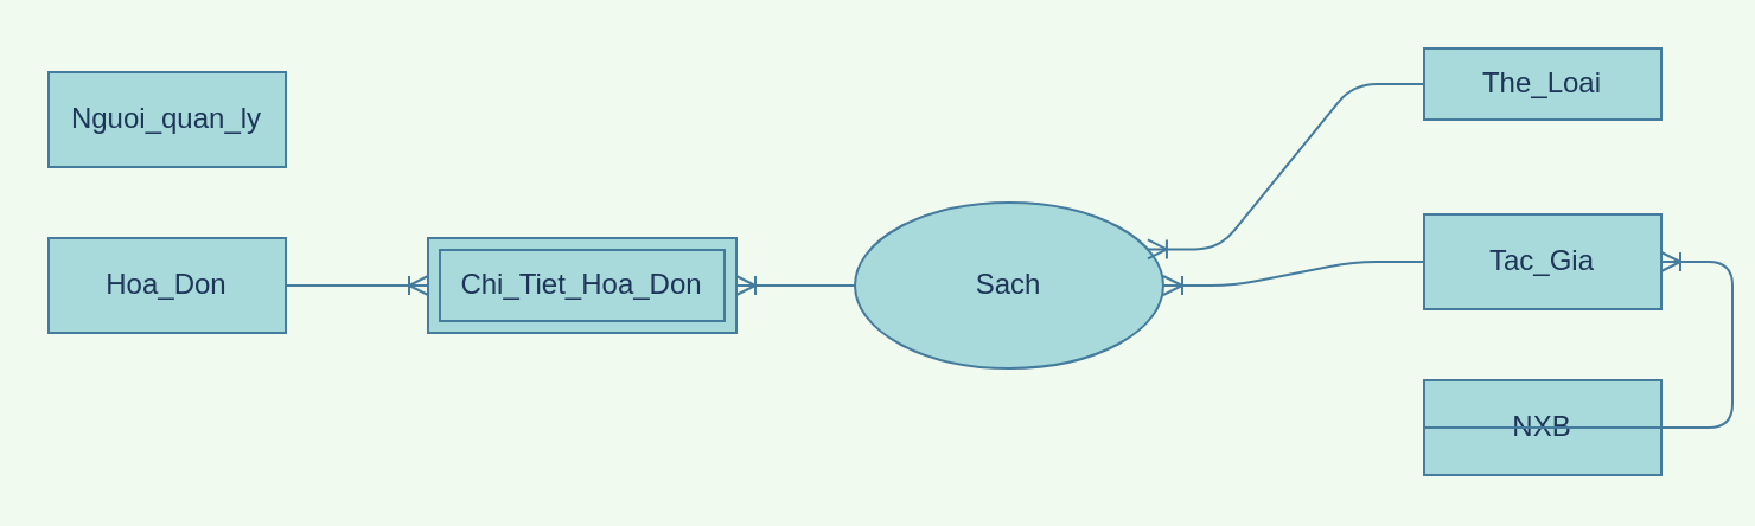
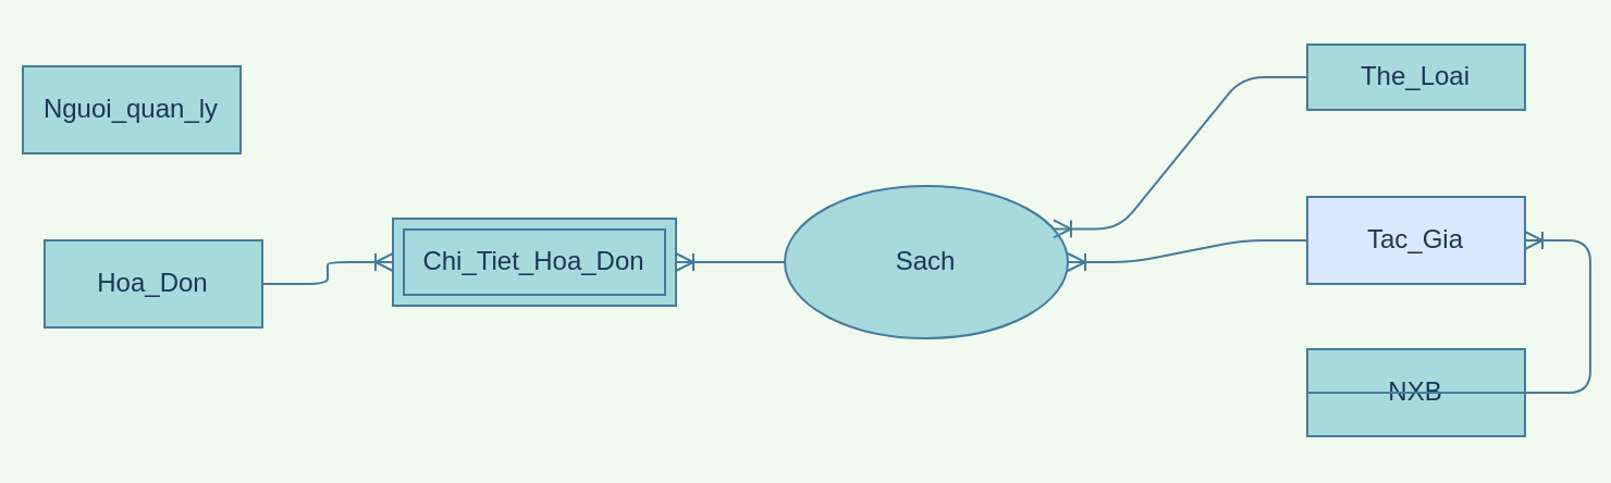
  <mxCell id="0" />
  <mxCell id="1" parent="0" />
- <mxCell id="2" value="Nguoi_quan_ly" style="whiteSpace=wrap;html=1;align=center;fillColor=#A8DADC;strokeColor=#457B9D;fontColor=#1D3557;" vertex="1" parent="1"><mxGeometry x="20" y="30" width="100" height="40" as="geometry" /></mxCell>
- <mxCell id="3" value="Hoa_Don" style="whiteSpace=wrap;html=1;align=center;fillColor=#A8DADC;strokeColor=#457B9D;fontColor=#1D3557;" vertex="1" parent="1"><mxGeometry x="20" y="100" width="100" height="40" as="geometry" /></mxCell>
+ <mxCell id="2" value="Nguoi_quan_ly" style="whiteSpace=wrap;html=1;align=center;fillColor=#A8DADC;strokeColor=#457B9D;fontColor=#1D3557;" vertex="1" parent="1"><mxGeometry x="10" y="30" width="100" height="40" as="geometry" /></mxCell>
+ <mxCell id="3" value="Hoa_Don" style="whiteSpace=wrap;html=1;align=center;fillColor=#A8DADC;strokeColor=#457B9D;fontColor=#1D3557;" vertex="1" parent="1"><mxGeometry x="20" y="110" width="100" height="40" as="geometry" /></mxCell>
  <mxCell id="4" value="The_Loai" style="whiteSpace=wrap;html=1;align=center;fillColor=#A8DADC;strokeColor=#457B9D;fontColor=#1D3557;" vertex="1" parent="1"><mxGeometry x="600" y="20" width="100" height="30" as="geometry" /></mxCell>
- <mxCell id="5" value="Tac_Gia" style="whiteSpace=wrap;html=1;align=center;fillColor=#A8DADC;strokeColor=#457B9D;fontColor=#1D3557;" vertex="1" parent="1"><mxGeometry x="600" y="90" width="100" height="40" as="geometry" /></mxCell>
+ <mxCell id="5" value="Tac_Gia" style="whiteSpace=wrap;html=1;align=center;fillColor=#dae8fc;strokeColor=#457B9D;fontColor=#1D3557;" vertex="1" parent="1"><mxGeometry x="600" y="90" width="100" height="40" as="geometry" /></mxCell>
  <mxCell id="6" value="NXB" style="whiteSpace=wrap;html=1;align=center;fillColor=#A8DADC;strokeColor=#457B9D;fontColor=#1D3557;" vertex="1" parent="1"><mxGeometry x="600" y="160" width="100" height="40" as="geometry" /></mxCell>
  <mxCell id="7" value="Sach" style="ellipse;whiteSpace=wrap;html=1;align=center;fillColor=#A8DADC;strokeColor=#457B9D;fontColor=#1D3557;" vertex="1" parent="1"><mxGeometry x="360" y="85" width="130" height="70" as="geometry" /></mxCell>
  <mxCell id="8" value="Chi_Tiet_Hoa_Don" style="shape=ext;margin=3;double=1;whiteSpace=wrap;html=1;align=center;fillColor=#A8DADC;strokeColor=#457B9D;fontColor=#1D3557;" vertex="1" parent="1"><mxGeometry x="180" y="100" width="130" height="40" as="geometry" /></mxCell>
  <mxCell id="9" value="" style="edgeStyle=entityRelationEdgeStyle;fontSize=12;html=1;endArrow=ERoneToMany;exitX=0;exitY=0.5;exitDx=0;exitDy=0;entryX=1;entryY=0.5;entryDx=0;entryDy=0;labelBackgroundColor=#F1FAEE;strokeColor=#457B9D;fontColor=#1D3557;" edge="1" parent="1" source="5" target="7"><mxGeometry width="100" height="100" relative="1" as="geometry"><mxPoint x="280" y="270" as="sourcePoint" /><mxPoint x="513" y="115" as="targetPoint" /></mxGeometry></mxCell>
  <mxCell id="10" value="" style="edgeStyle=entityRelationEdgeStyle;fontSize=12;html=1;endArrow=ERoneToMany;exitX=0;exitY=0.5;exitDx=0;exitDy=0;labelBackgroundColor=#F1FAEE;strokeColor=#457B9D;fontColor=#1D3557;" edge="1" parent="1" source="6" target="5"><mxGeometry width="100" height="100" relative="1" as="geometry"><mxPoint x="580" y="130" as="sourcePoint" /><mxPoint x="520" y="122.5" as="targetPoint" /></mxGeometry></mxCell>
  <mxCell id="11" style="edgeStyle=orthogonalEdgeStyle;rounded=0;orthogonalLoop=1;jettySize=auto;html=1;exitX=0.5;exitY=1;exitDx=0;exitDy=0;labelBackgroundColor=#F1FAEE;strokeColor=#457B9D;fontColor=#1D3557;" edge="1" parent="1" source="6" target="6"><mxGeometry relative="1" as="geometry" /></mxCell>
  <mxCell id="12" value="" style="edgeStyle=entityRelationEdgeStyle;fontSize=12;html=1;endArrow=ERoneToMany;exitX=0;exitY=0.5;exitDx=0;exitDy=0;entryX=1;entryY=0.25;entryDx=0;entryDy=0;labelBackgroundColor=#F1FAEE;strokeColor=#457B9D;fontColor=#1D3557;" edge="1" parent="1" source="4" target="7"><mxGeometry width="100" height="100" relative="1" as="geometry"><mxPoint x="610" y="120" as="sourcePoint" /><mxPoint x="500" y="130" as="targetPoint" /></mxGeometry></mxCell>
  <mxCell id="13" value="" style="edgeStyle=entityRelationEdgeStyle;fontSize=12;html=1;endArrow=ERoneToMany;entryX=1;entryY=0.5;entryDx=0;entryDy=0;exitX=0;exitY=0.5;exitDx=0;exitDy=0;labelBackgroundColor=#F1FAEE;strokeColor=#457B9D;fontColor=#1D3557;" edge="1" parent="1" source="7" target="8"><mxGeometry width="100" height="100" relative="1" as="geometry"><mxPoint x="610" y="190" as="sourcePoint" /><mxPoint x="500" y="147.5" as="targetPoint" /></mxGeometry></mxCell>
  <mxCell id="14" value="" style="edgeStyle=entityRelationEdgeStyle;fontSize=12;html=1;endArrow=ERoneToMany;exitX=1;exitY=0.5;exitDx=0;exitDy=0;labelBackgroundColor=#F1FAEE;strokeColor=#457B9D;fontColor=#1D3557;" edge="1" parent="1" source="3" target="8"><mxGeometry width="100" height="100" relative="1" as="geometry"><mxPoint x="110" y="90" as="sourcePoint" /><mxPoint x="320" y="130" as="targetPoint" /></mxGeometry></mxCell>
